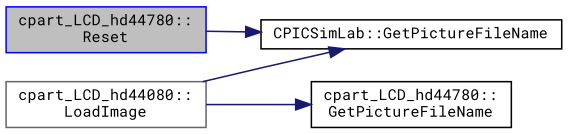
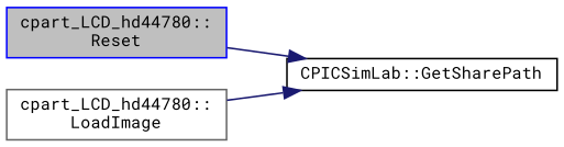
  digraph {
    fontname="Roboto Mono"
    rankdir=LR
    node [color=black fillcolor=white fontname="Roboto Mono" fontsize=10 shape=record style=filled]
    edge [color=midnightblue fontname="Roboto Mono" fontsize=10 labelfontname=Helvetica labelfontsize=10 style=solid]
    n1 [color=blue fillcolor=grey75 fontcolor=black height=0.2 label="cpart_LCD_hd44780::\lReset" width=0.4]
-   n2 [height=0.2 label="CPICSimLab::GetPictureFileName" width=0.4]
-   n3 [color=gray40 height=0.2 label="cpart_LCD_hd44080::\lLoadImage" width=0.4]
-   n4 [height=0.2 label="cpart_LCD_hd44780::\lGetPictureFileName" width=0.4]
+   n2 [height=0.2 label="CPICSimLab::GetSharePath" width=0.4]
+   n3 [color=gray40 height=0.2 label="cpart_LCD_hd44780::\lLoadImage" width=0.4]
    n1 -> n2
    n3 -> n2
-   n3 -> n4
  }
